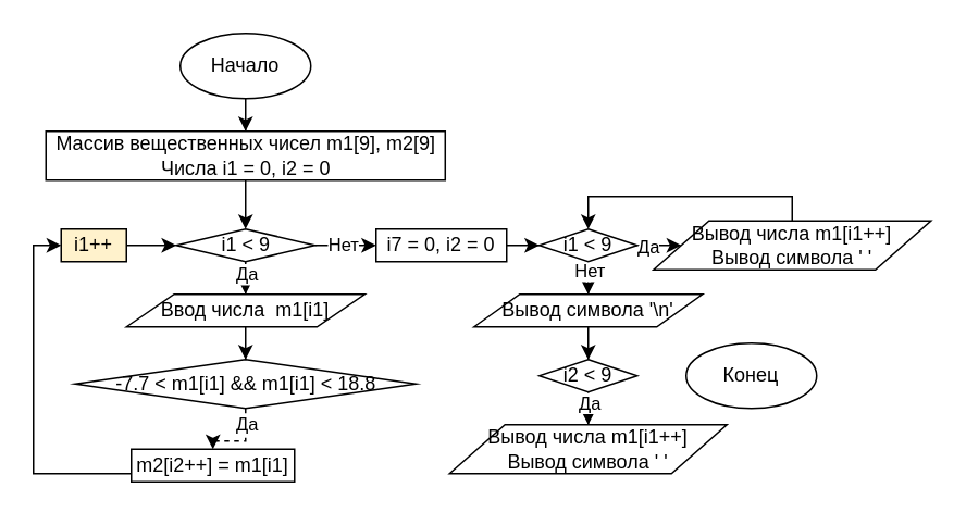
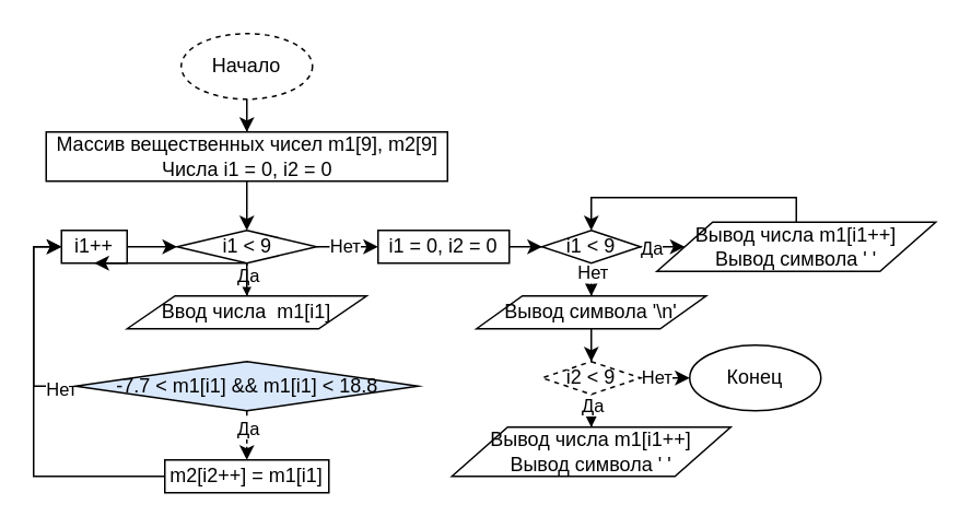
  <mxCell id="0" />
  <mxCell id="1" parent="0" />
  <mxCell id="2" style="edgeStyle=orthogonalEdgeStyle;rounded=0;orthogonalLoop=1;jettySize=auto;html=1;entryX=0.5;entryY=0;entryDx=0;entryDy=0;" edge="1" parent="1" source="3" target="5"><mxGeometry relative="1" as="geometry" /></mxCell>
- <mxCell id="3" value="Начало" style="ellipse;whiteSpace=wrap;html=1;" vertex="1" parent="1"><mxGeometry x="110" y="20" width="80" height="40" as="geometry" /></mxCell>
+ <mxCell id="3" value="Начало" style="ellipse;whiteSpace=wrap;html=1;dashed=1;" vertex="1" parent="1"><mxGeometry x="110" y="20" width="80" height="40" as="geometry" /></mxCell>
  <mxCell id="4" style="edgeStyle=orthogonalEdgeStyle;rounded=0;orthogonalLoop=1;jettySize=auto;html=1;entryX=0.5;entryY=0;entryDx=0;entryDy=0;" edge="1" parent="1" source="5"><mxGeometry relative="1" as="geometry"><mxPoint x="150" y="140" as="targetPoint" /></mxGeometry></mxCell>
  <mxCell id="5" value="&lt;div&gt;Массив вещественных чисел&amp;nbsp;m1[9], m2[9]&lt;/div&gt;&lt;div&gt;Числа&amp;nbsp;i1 = 0, i2 = 0&lt;/div&gt;" style="rounded=0;whiteSpace=wrap;html=1;" vertex="1" parent="1"><mxGeometry x="27.66" y="80" width="244.69" height="30" as="geometry" /></mxCell>
  <mxCell id="6" value="Конец" style="ellipse;whiteSpace=wrap;html=1;" vertex="1" parent="1"><mxGeometry x="420" y="210" width="80" height="40" as="geometry" /></mxCell>
  <mxCell id="7" style="edgeStyle=orthogonalEdgeStyle;rounded=0;orthogonalLoop=1;jettySize=auto;html=1;entryX=0.5;entryY=0;entryDx=0;entryDy=0;" edge="1" parent="1" source="11" target="22"><mxGeometry relative="1" as="geometry" /></mxCell>
  <mxCell id="8" value="Да" style="edgeLabel;html=1;align=center;verticalAlign=middle;resizable=0;points=[];" vertex="1" connectable="0" parent="7"><mxGeometry x="-0.783" relative="1" as="geometry"><mxPoint as="offset" /></mxGeometry></mxCell>
  <mxCell id="9" style="edgeStyle=orthogonalEdgeStyle;rounded=0;orthogonalLoop=1;jettySize=auto;html=1;entryX=0;entryY=0.5;entryDx=0;entryDy=0;" edge="1" parent="1" source="11" target="24"><mxGeometry relative="1" as="geometry" /></mxCell>
  <mxCell id="10" value="Нет" style="edgeLabel;html=1;align=center;verticalAlign=middle;resizable=0;points=[];" vertex="1" connectable="0" parent="9"><mxGeometry x="-0.932" relative="1" as="geometry"><mxPoint x="16.18" y="-0.01" as="offset" /></mxGeometry></mxCell>
  <mxCell id="11" value="i1 &amp;lt; 9" style="rhombus;whiteSpace=wrap;html=1;" vertex="1" parent="1"><mxGeometry x="107.5" y="140" width="85" height="20" as="geometry" /></mxCell>
  <mxCell id="12" style="edgeStyle=orthogonalEdgeStyle;rounded=0;orthogonalLoop=1;jettySize=auto;html=1;entryX=0;entryY=0.5;entryDx=0;entryDy=0;" edge="1" parent="1" source="13" target="11"><mxGeometry relative="1" as="geometry" /></mxCell>
- <mxCell id="13" value="i1++" style="rounded=0;whiteSpace=wrap;html=1;fillColor=#fff2cc;" vertex="1" parent="1"><mxGeometry x="37" y="140" width="40" height="20" as="geometry" /></mxCell>
+ <mxCell id="13" value="i1++" style="rounded=0;whiteSpace=wrap;html=1;" vertex="1" parent="1"><mxGeometry x="37" y="140" width="40" height="20" as="geometry" /></mxCell>
  <mxCell id="14" style="edgeStyle=orthogonalEdgeStyle;rounded=0;orthogonalLoop=1;jettySize=auto;html=1;entryX=0.5;entryY=0;entryDx=0;entryDy=0;dashed=1;" edge="1" parent="1" source="18" target="20"><mxGeometry relative="1" as="geometry" /></mxCell>
  <mxCell id="15" value="Да" style="edgeLabel;html=1;align=center;verticalAlign=middle;resizable=0;points=[];" vertex="1" connectable="0" parent="14"><mxGeometry x="-0.634" relative="1" as="geometry"><mxPoint y="2" as="offset" /></mxGeometry></mxCell>
- <mxCell id="18" value="-7.7 &amp;lt; m1[i1] &amp;amp;&amp;amp; m1[i1] &amp;lt; 18.8" style="rhombus;whiteSpace=wrap;html=1;" vertex="1" parent="1"><mxGeometry x="45.61" y="220" width="208.75" height="30" as="geometry" /></mxCell>
+ <mxCell id="16" style="edgeStyle=orthogonalEdgeStyle;rounded=0;orthogonalLoop=1;jettySize=auto;html=1;entryX=0;entryY=0.5;entryDx=0;entryDy=0;" edge="1" parent="1" source="18" target="13"><mxGeometry relative="1" as="geometry"><Array as="points"><mxPoint x="20" y="235" /><mxPoint x="20" y="150" /></Array></mxGeometry></mxCell>
+ <mxCell id="17" value="Нет" style="edgeLabel;html=1;align=center;verticalAlign=middle;resizable=0;points=[];" vertex="1" connectable="0" parent="16"><mxGeometry x="-0.86" y="1" relative="1" as="geometry"><mxPoint as="offset" /></mxGeometry></mxCell>
+ <mxCell id="18" value="-7.7 &amp;lt; m1[i1] &amp;amp;&amp;amp; m1[i1] &amp;lt; 18.8" style="rhombus;whiteSpace=wrap;html=1;fillColor=#dae8fc;" vertex="1" parent="1"><mxGeometry x="45.61" y="220" width="208.75" height="30" as="geometry" /></mxCell>
  <mxCell id="19" style="edgeStyle=orthogonalEdgeStyle;rounded=0;orthogonalLoop=1;jettySize=auto;html=1;entryX=0;entryY=0.5;entryDx=0;entryDy=0;" edge="1" parent="1" source="20" target="13"><mxGeometry relative="1" as="geometry"><Array as="points"><mxPoint x="20" y="290" /><mxPoint x="20" y="150" /></Array></mxGeometry></mxCell>
- <mxCell id="20" value="m2[i2++] = m1[i1]" style="rounded=0;whiteSpace=wrap;html=1;" vertex="1" parent="1"><mxGeometry x="80" y="275" width="100.01" height="20" as="geometry" /></mxCell>
- <mxCell id="21" style="edgeStyle=orthogonalEdgeStyle;rounded=0;orthogonalLoop=1;jettySize=auto;html=1;entryX=0.5;entryY=0;entryDx=0;entryDy=0;" edge="1" parent="1" source="22" target="18"><mxGeometry relative="1" as="geometry" /></mxCell>
+ <mxCell id="20" value="m2[i2++] = m1[i1]" style="rounded=0;whiteSpace=wrap;html=1;" vertex="1" parent="1"><mxGeometry x="100" y="280" width="100.01" height="20" as="geometry" /></mxCell>
+ <mxCell id="21" style="edgeStyle=orthogonalEdgeStyle;rounded=0;orthogonalLoop=1;jettySize=auto;html=1;" edge="1" parent="1" source="22" target="13"><mxGeometry relative="1" as="geometry" /></mxCell>
  <mxCell id="22" value="Ввод числа&amp;nbsp;&amp;nbsp;m1[i1]" style="shape=parallelogram;perimeter=parallelogramPerimeter;whiteSpace=wrap;html=1;" vertex="1" parent="1"><mxGeometry x="77" y="180" width="146" height="20" as="geometry" /></mxCell>
  <mxCell id="23" style="edgeStyle=orthogonalEdgeStyle;rounded=0;orthogonalLoop=1;jettySize=auto;html=1;entryX=0;entryY=0.5;entryDx=0;entryDy=0;" edge="1" parent="1" source="24" target="29"><mxGeometry relative="1" as="geometry" /></mxCell>
- <mxCell id="24" value="i7 = 0, i2 = 0" style="rounded=0;whiteSpace=wrap;html=1;" vertex="1" parent="1"><mxGeometry x="230" y="140" width="80" height="20" as="geometry" /></mxCell>
+ <mxCell id="24" value="i1 = 0, i2 = 0" style="rounded=0;whiteSpace=wrap;html=1;" vertex="1" parent="1"><mxGeometry x="230" y="140" width="80" height="20" as="geometry" /></mxCell>
  <mxCell id="25" style="edgeStyle=orthogonalEdgeStyle;rounded=0;orthogonalLoop=1;jettySize=auto;html=1;" edge="1" parent="1" source="29" target="31"><mxGeometry relative="1" as="geometry" /></mxCell>
  <mxCell id="26" value="Да" style="edgeLabel;html=1;align=center;verticalAlign=middle;resizable=0;points=[];" vertex="1" connectable="0" parent="25"><mxGeometry x="-0.869" relative="1" as="geometry"><mxPoint as="offset" /></mxGeometry></mxCell>
  <mxCell id="27" style="edgeStyle=orthogonalEdgeStyle;rounded=0;orthogonalLoop=1;jettySize=auto;html=1;entryX=0.5;entryY=0;entryDx=0;entryDy=0;" edge="1" parent="1" source="29" target="33"><mxGeometry relative="1" as="geometry" /></mxCell>
  <mxCell id="28" value="Нет" style="edgeLabel;html=1;align=center;verticalAlign=middle;resizable=0;points=[];" vertex="1" connectable="0" parent="27"><mxGeometry x="0.5" relative="1" as="geometry"><mxPoint as="offset" /></mxGeometry></mxCell>
  <mxCell id="29" value="i1 &amp;lt; 9" style="rhombus;whiteSpace=wrap;html=1;" vertex="1" parent="1"><mxGeometry x="330" y="140" width="60" height="20" as="geometry" /></mxCell>
  <mxCell id="30" style="edgeStyle=orthogonalEdgeStyle;rounded=0;orthogonalLoop=1;jettySize=auto;html=1;entryX=0.5;entryY=0;entryDx=0;entryDy=0;" edge="1" parent="1" source="31" target="29"><mxGeometry relative="1" as="geometry"><Array as="points"><mxPoint x="485" y="120" /><mxPoint x="360" y="120" /></Array></mxGeometry></mxCell>
  <mxCell id="31" value="Вывод числа&amp;nbsp;m1[i1++]&lt;br&gt;Вывод символа ' '" style="shape=parallelogram;perimeter=parallelogramPerimeter;whiteSpace=wrap;html=1;" vertex="1" parent="1"><mxGeometry x="400" y="135" width="170" height="30" as="geometry" /></mxCell>
  <mxCell id="32" style="edgeStyle=orthogonalEdgeStyle;rounded=0;orthogonalLoop=1;jettySize=auto;html=1;entryX=0.5;entryY=0;entryDx=0;entryDy=0;" edge="1" parent="1" source="33" target="38"><mxGeometry relative="1" as="geometry" /></mxCell>
  <mxCell id="33" value="Вывод символа '\n'" style="shape=parallelogram;perimeter=parallelogramPerimeter;whiteSpace=wrap;html=1;" vertex="1" parent="1"><mxGeometry x="290" y="180" width="140" height="20" as="geometry" /></mxCell>
  <mxCell id="34" style="edgeStyle=orthogonalEdgeStyle;rounded=0;orthogonalLoop=1;jettySize=auto;html=1;entryX=0.5;entryY=0;entryDx=0;entryDy=0;" edge="1" parent="1" source="38" target="39"><mxGeometry relative="1" as="geometry" /></mxCell>
  <mxCell id="35" value="Да" style="edgeLabel;html=1;align=center;verticalAlign=middle;resizable=0;points=[];" vertex="1" connectable="0" parent="34"><mxGeometry x="0.539" relative="1" as="geometry"><mxPoint as="offset" /></mxGeometry></mxCell>
- <mxCell id="38" value="i2 &amp;lt; 9" style="rhombus;whiteSpace=wrap;html=1;" vertex="1" parent="1"><mxGeometry x="330" y="220" width="60" height="20" as="geometry" /></mxCell>
+ <mxCell id="36" style="edgeStyle=orthogonalEdgeStyle;rounded=0;orthogonalLoop=1;jettySize=auto;html=1;entryX=0;entryY=0.5;entryDx=0;entryDy=0;" edge="1" parent="1" source="38" target="6"><mxGeometry relative="1" as="geometry" /></mxCell>
+ <mxCell id="37" value="Нет" style="edgeLabel;html=1;align=center;verticalAlign=middle;resizable=0;points=[];" vertex="1" connectable="0" parent="36"><mxGeometry x="0.454" relative="1" as="geometry"><mxPoint x="-6.28" y="-0.01" as="offset" /></mxGeometry></mxCell>
+ <mxCell id="38" value="i2 &amp;lt; 9" style="rhombus;whiteSpace=wrap;html=1;dashed=1;" vertex="1" parent="1"><mxGeometry x="330" y="220" width="60" height="20" as="geometry" /></mxCell>
  <mxCell id="39" value="Вывод числа&amp;nbsp;m1[i1++]&lt;br&gt;Вывод символа ' '" style="shape=parallelogram;perimeter=parallelogramPerimeter;whiteSpace=wrap;html=1;" vertex="1" parent="1"><mxGeometry x="275" y="260" width="170" height="30" as="geometry" /></mxCell>
